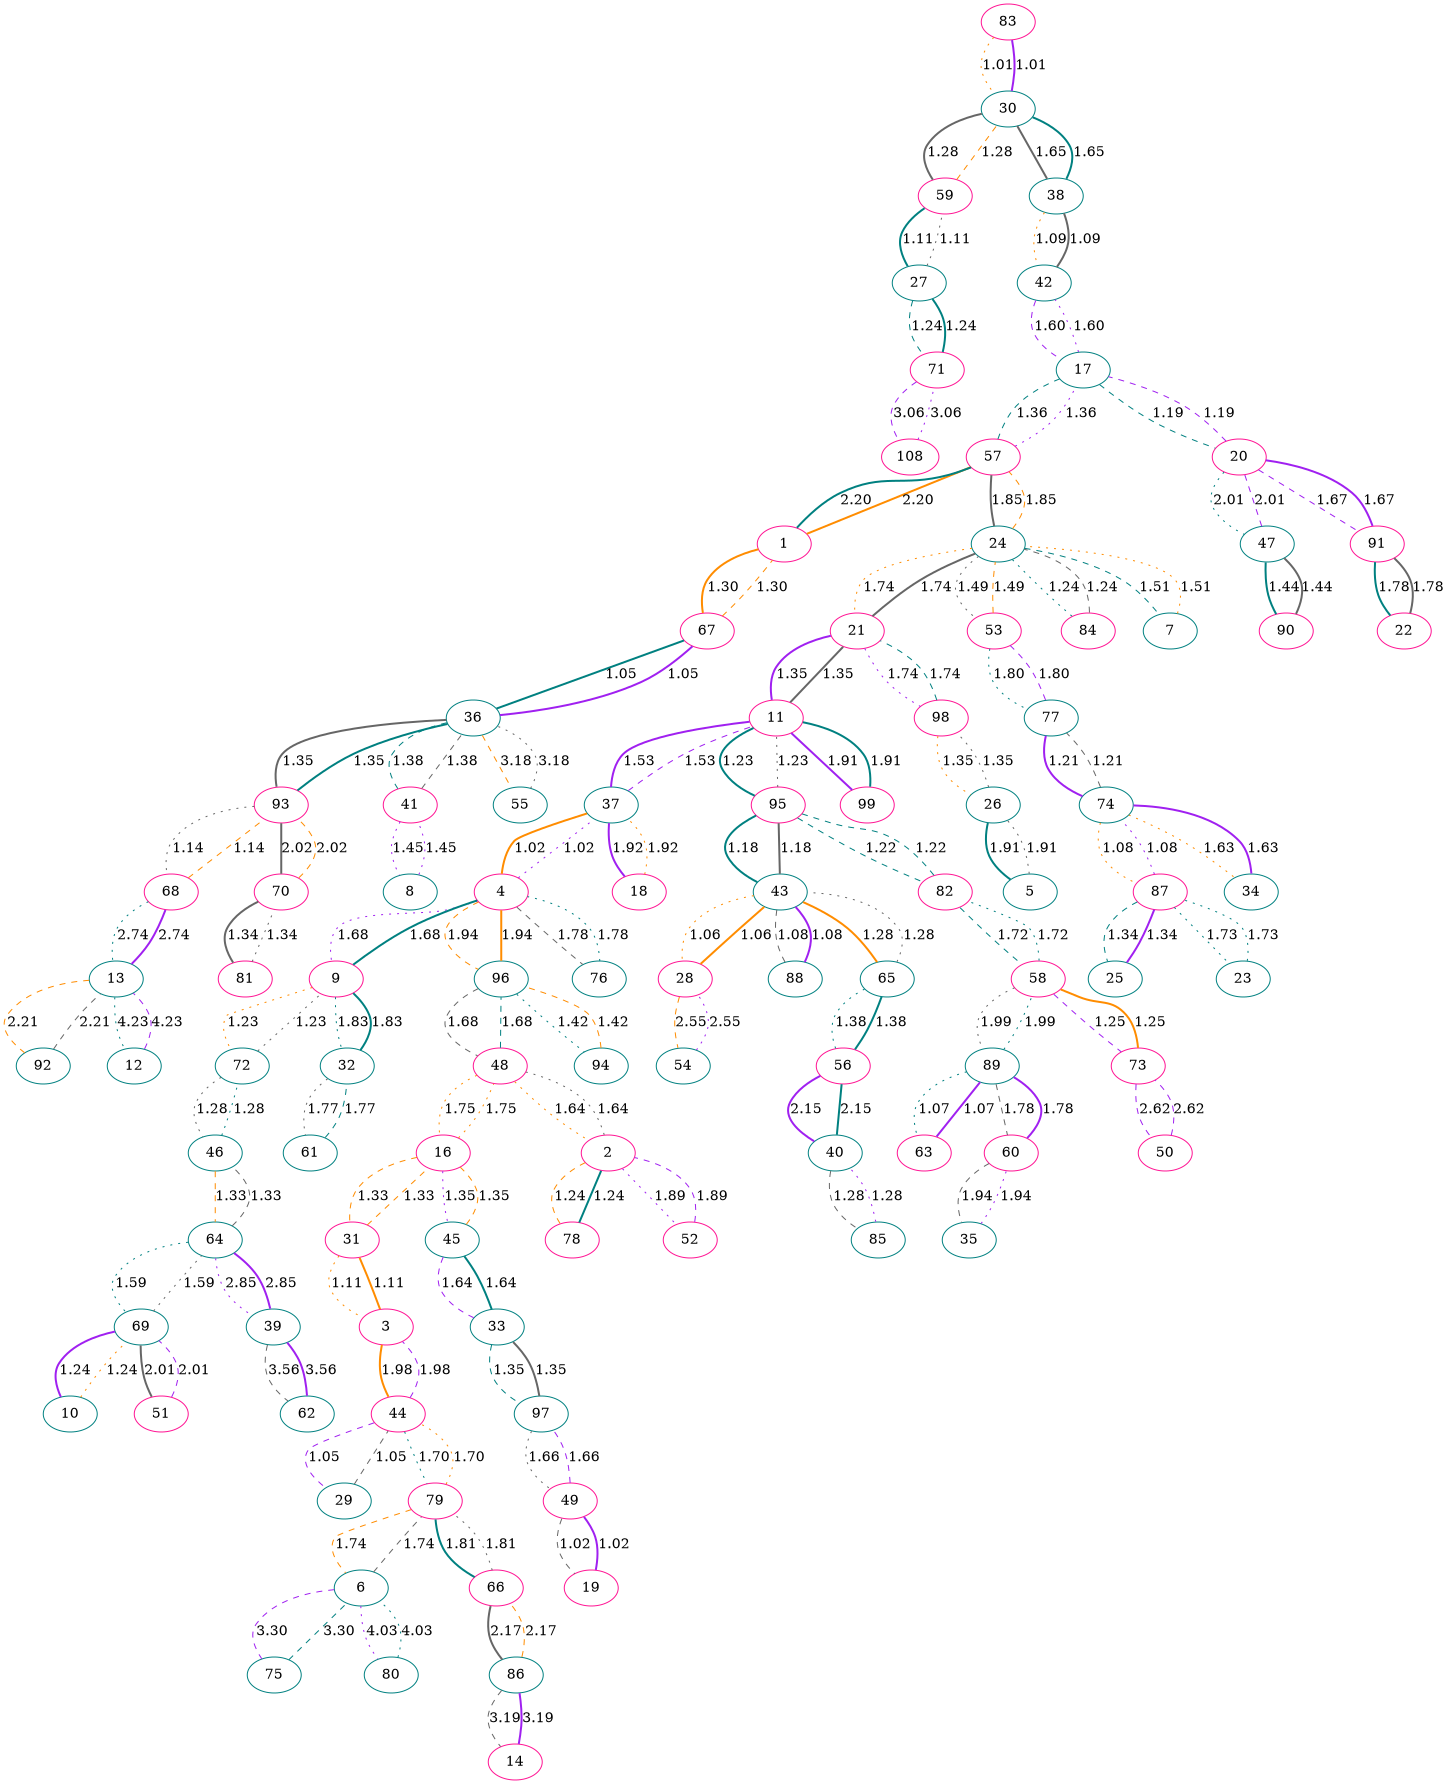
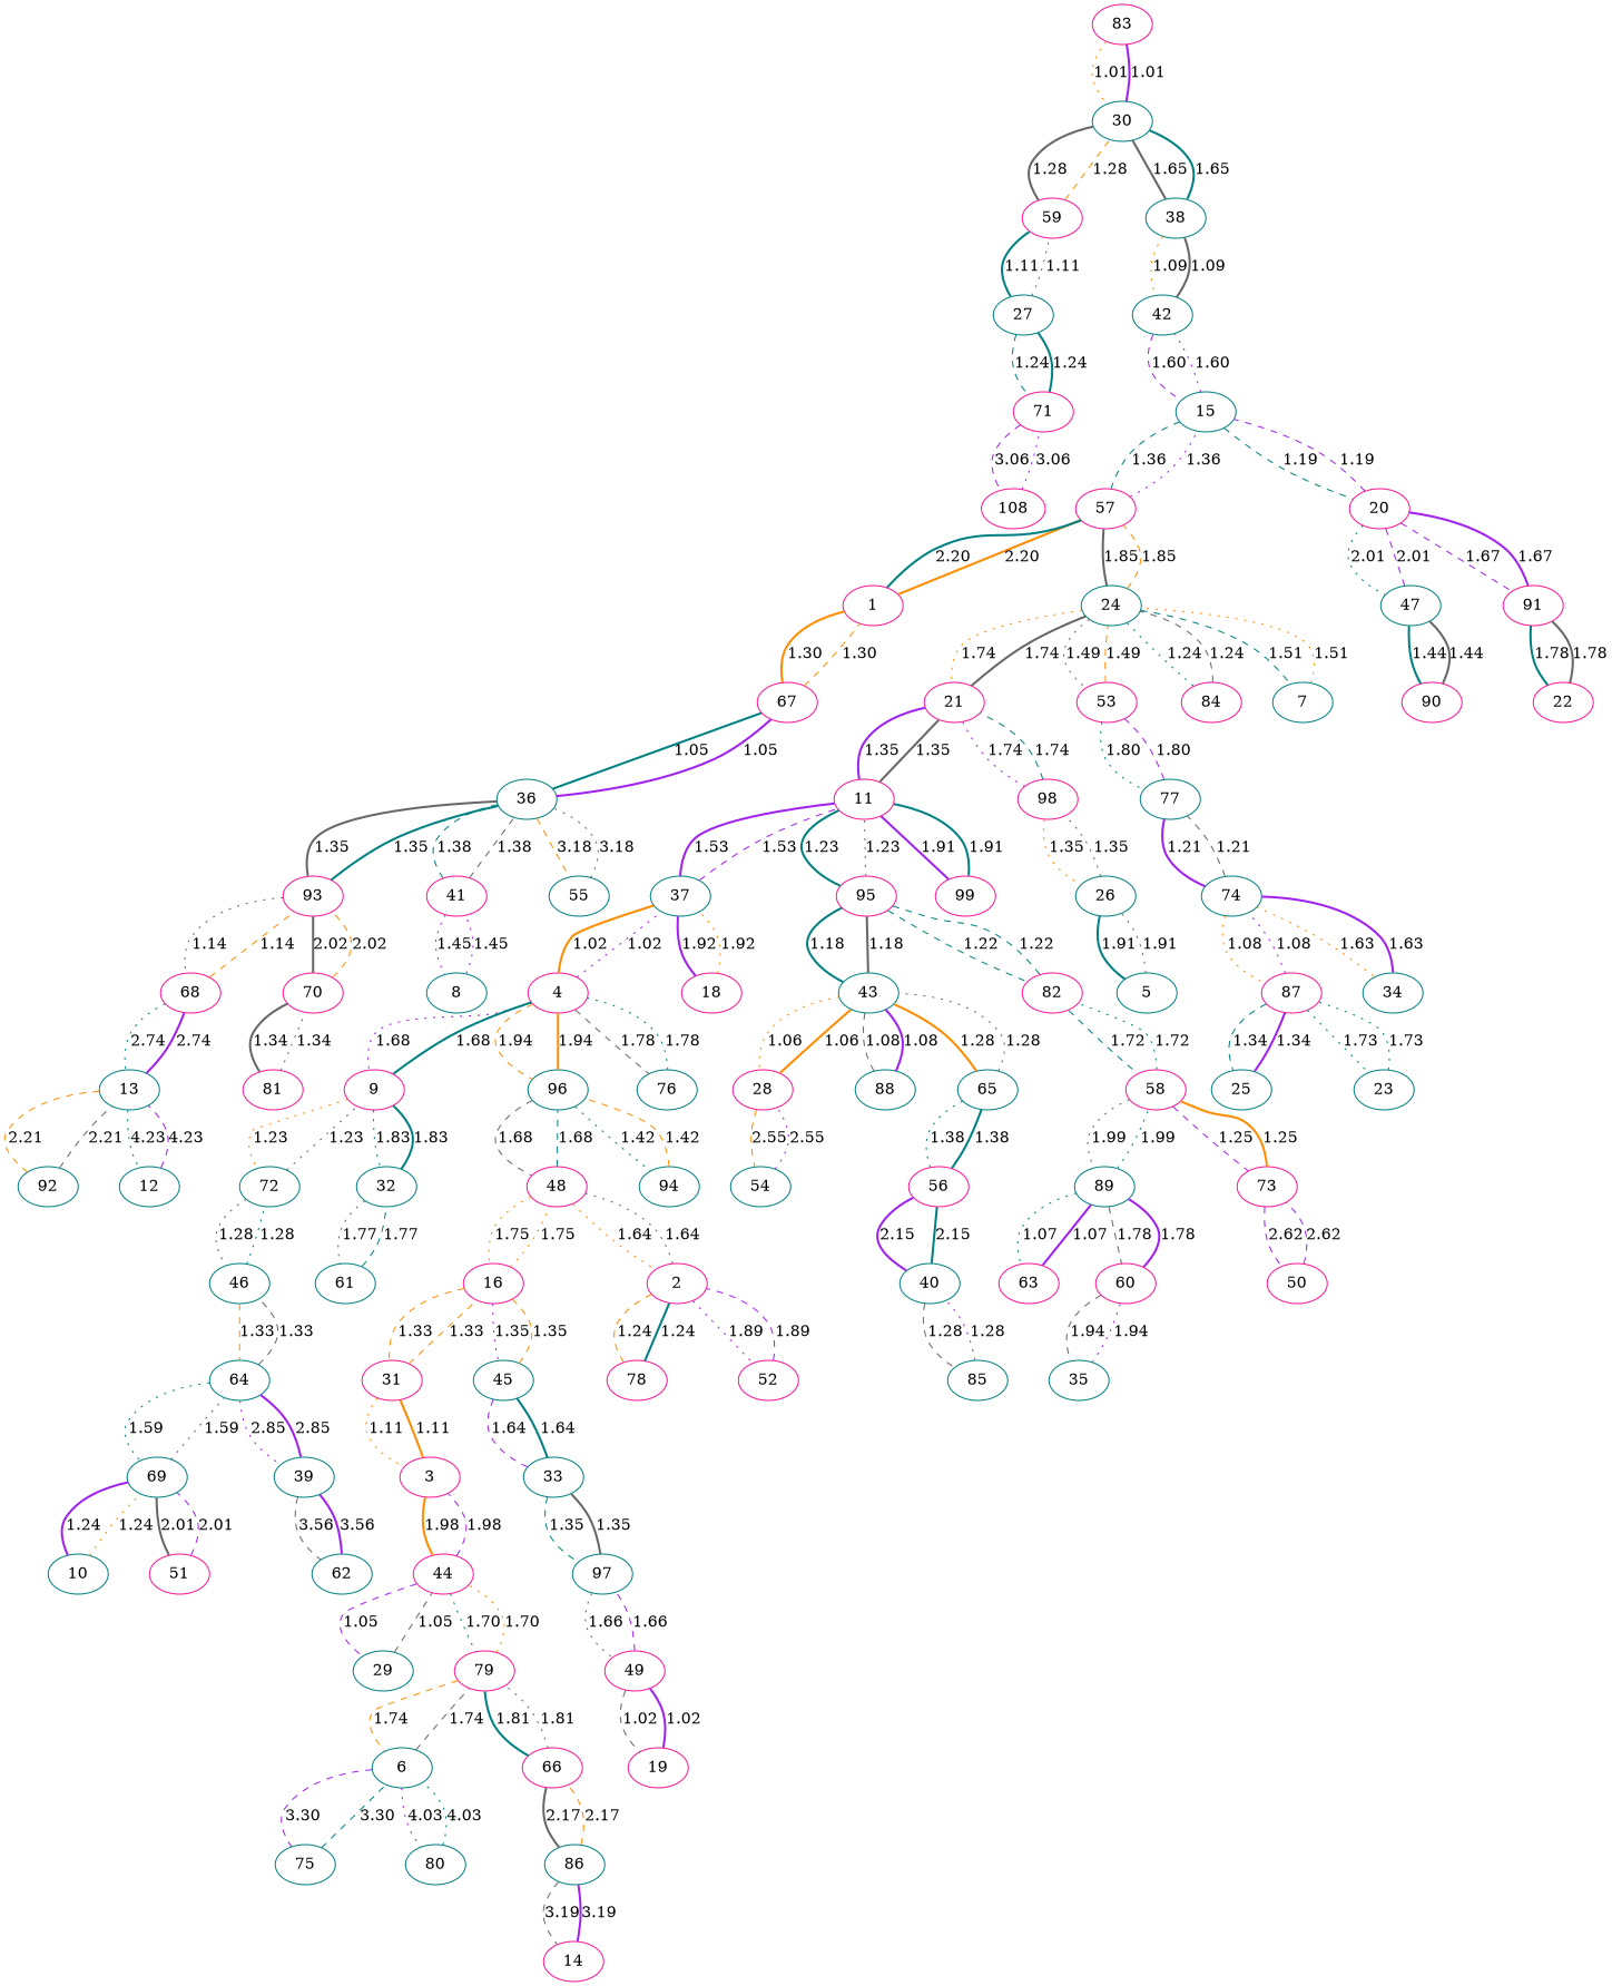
  graph {
    node [color=teal]
    edge [color=purple style=dotted]
    83 [color=deeppink]
    30
    59 [color=deeppink]
    38
    27
    42
    4 [color=deeppink]
    37
    9 [color=deeppink]
    96
    76
    11 [color=deeppink]
    18 [color=deeppink]
    72
    32
    48 [color=deeppink]
    94
    95 [color=deeppink]
    21 [color=deeppink]
    99 [color=deeppink]
    19 [color=deeppink]
    49 [color=deeppink]
    97
    33
    71 [color=deeppink]
    44 [color=deeppink]
    29
    3 [color=deeppink]
    79 [color=deeppink]
    31 [color=deeppink]
    6
    66 [color=deeppink]
    67 [color=deeppink]
    36
    93 [color=deeppink]
    41 [color=deeppink]
    55
    1 [color=deeppink]
    68 [color=deeppink]
    70 [color=deeppink]
    8
    57 [color=deeppink]
    28 [color=deeppink]
    43
    54
    88
    65
    82 [color=deeppink]
    56 [color=deeppink]
    63 [color=deeppink]
    89
    58 [color=deeppink]
    60 [color=deeppink]
    73 [color=deeppink]
    35
    87 [color=deeppink]
    74
    77
    34
    25
    23
    53 [color=deeppink]
-   17
+   17 [label=15]
    20 [color=deeppink]
    16 [color=deeppink]
    45
    n67 [color=deeppink label=108]
    13
    92
    12
    81 [color=deeppink]
    47
    91 [color=deeppink]
    24
    90 [color=deeppink]
    22 [color=deeppink]
    98 [color=deeppink]
    46
    61
    64
    2 [color=deeppink]
    78 [color=deeppink]
    52 [color=deeppink]
    10
    69
    51 [color=deeppink]
    39
    84 [color=deeppink]
    7
    50 [color=deeppink]
    40
    85
    62
    26
    5
    75
    80
    86
    14 [color=deeppink]
    83 -- 30 [color=darkorange label=1.01]
    30 -- 83 [label=1.01 style=bold]
    30 -- 59 [color=gray40 label=1.28 style=bold]
    30 -- 38 [color=gray40 label=1.65 style=bold]
    59 -- 30 [color=darkorange label=1.28 style=dashed]
    59 -- 27 [color=teal label=1.11 style=bold]
    38 -- 30 [color=teal label=1.65 style=bold]
    38 -- 42 [color=darkorange label=1.09]
    27 -- 59 [color=gray40 label=1.11]
    27 -- 71 [color=teal label=1.24 style=dashed]
    42 -- 38 [color=gray40 label=1.09 style=bold]
    42 -- 17 [label=1.60 style=dashed]
    4 -- 37 [label=1.02]
    4 -- 9 [label=1.68]
    4 -- 96 [color=darkorange label=1.94 style=dashed]
    4 -- 76 [color=gray40 label=1.78 style=dashed]
    37 -- 4 [color=darkorange label=1.02 style=bold]
    37 -- 11 [label=1.53 style=dashed]
    37 -- 18 [label=1.92 style=bold]
    9 -- 4 [color=teal label=1.68 style=bold]
    9 -- 72 [color=darkorange label=1.23]
    9 -- 32 [color=teal label=1.83]
    96 -- 4 [color=darkorange label=1.94 style=bold]
    96 -- 48 [color=gray40 label=1.68 style=dashed]
    96 -- 94 [color=teal label=1.42]
    76 -- 4 [color=teal label=1.78]
    11 -- 37 [label=1.53 style=bold]
    11 -- 95 [color=teal label=1.23 style=bold]
    11 -- 21 [color=gray40 label=1.35 style=bold]
    11 -- 99 [label=1.91 style=bold]
    18 -- 37 [color=darkorange label=1.92]
    72 -- 9 [color=gray40 label=1.23]
    72 -- 46 [color=gray40 label=1.28]
    32 -- 9 [color=teal label=1.83 style=bold]
    32 -- 61 [color=gray40 label=1.77]
    48 -- 96 [color=teal label=1.68 style=dashed]
    48 -- 16 [color=darkorange label=1.75]
    48 -- 2 [color=darkorange label=1.64]
    94 -- 96 [color=darkorange label=1.42 style=dashed]
    95 -- 11 [color=gray40 label=1.23]
    95 -- 43 [color=teal label=1.18 style=bold]
    95 -- 82 [color=teal label=1.22 style=dashed]
    21 -- 11 [label=1.35 style=bold]
    21 -- 24 [color=gray40 label=1.74 style=bold]
    21 -- 98 [label=1.74]
    99 -- 11 [color=teal label=1.91 style=bold]
    19 -- 49 [label=1.02 style=bold]
    49 -- 19 [color=gray40 label=1.02 style=dashed]
    49 -- 97 [label=1.66 style=dashed]
    97 -- 49 [color=gray40 label=1.66]
    97 -- 33 [color=gray40 label=1.35 style=bold]
    33 -- 97 [color=teal label=1.35 style=dashed]
    33 -- 45 [color=teal label=1.64 style=bold]
    71 -- 27 [color=teal label=1.24 style=bold]
    71 -- n67 [label=3.06 style=dashed]
    44 -- 29 [label=1.05 style=dashed]
    44 -- 3 [label=1.98 style=dashed]
    44 -- 79 [color=teal label=1.70]
    29 -- 44 [color=gray40 label=1.05 style=dashed]
    3 -- 44 [color=darkorange label=1.98 style=bold]
    3 -- 31 [color=darkorange label=1.11 style=bold]
    79 -- 44 [color=darkorange label=1.70]
    79 -- 6 [color=darkorange label=1.74 style=dashed]
    79 -- 66 [color=teal label=1.81 style=bold]
    31 -- 3 [color=darkorange label=1.11]
    31 -- 16 [color=darkorange label=1.33 style=dashed]
    6 -- 79 [color=gray40 label=1.74 style=dashed]
    6 -- 75 [label=3.30 style=dashed]
    6 -- 80 [label=4.03]
    66 -- 79 [color=gray40 label=1.81]
    66 -- 86 [color=gray40 label=2.17 style=bold]
    67 -- 36 [color=teal label=1.05 style=bold]
    67 -- 1 [color=darkorange label=1.30 style=dashed]
    36 -- 67 [label=1.05 style=bold]
    36 -- 93 [color=gray40 label=1.35 style=bold]
    36 -- 41 [color=teal label=1.38 style=dashed]
    36 -- 55 [color=darkorange label=3.18 style=dashed]
    93 -- 36 [color=teal label=1.35 style=bold]
    93 -- 68 [color=gray40 label=1.14]
    93 -- 70 [color=gray40 label=2.02 style=bold]
    41 -- 36 [color=gray40 label=1.38 style=dashed]
    41 -- 8 [label=1.45]
    55 -- 36 [color=gray40 label=3.18]
    1 -- 67 [color=darkorange label=1.30 style=bold]
    1 -- 57 [color=darkorange label=2.20 style=bold]
    68 -- 93 [color=darkorange label=1.14 style=dashed]
    68 -- 13 [color=teal label=2.74]
    70 -- 93 [color=darkorange label=2.02 style=dashed]
    70 -- 81 [color=gray40 label=1.34 style=bold]
    8 -- 41 [label=1.45]
    57 -- 1 [color=teal label=2.20 style=bold]
    57 -- 17 [label=1.36]
    57 -- 24 [color=gray40 label=1.85 style=bold]
    28 -- 43 [color=darkorange label=1.06 style=bold]
    28 -- 54 [color=darkorange label=2.55 style=dashed]
    43 -- 95 [color=gray40 label=1.18 style=bold]
    43 -- 28 [color=darkorange label=1.06]
    43 -- 88 [color=gray40 label=1.08 style=dashed]
    43 -- 65 [color=darkorange label=1.28 style=bold]
    54 -- 28 [label=2.55]
    88 -- 43 [label=1.08 style=bold]
    65 -- 43 [color=gray40 label=1.28]
    65 -- 56 [color=teal label=1.38]
    82 -- 95 [color=teal label=1.22 style=dashed]
    82 -- 58 [color=teal label=1.72 style=dashed]
    56 -- 65 [color=teal label=1.38 style=bold]
    56 -- 40 [label=2.15 style=bold]
    63 -- 89 [label=1.07 style=bold]
    89 -- 63 [color=teal label=1.07]
    89 -- 58 [color=teal label=1.99]
    89 -- 60 [color=gray40 label=1.78 style=dashed]
    58 -- 82 [color=teal label=1.72]
    58 -- 89 [color=gray40 label=1.99]
    58 -- 73 [label=1.25 style=dashed]
    60 -- 89 [label=1.78 style=bold]
    60 -- 35 [color=gray40 label=1.94 style=dashed]
    73 -- 58 [color=darkorange label=1.25 style=bold]
    73 -- 50 [label=2.62 style=dashed]
    35 -- 60 [label=1.94]
    87 -- 74 [label=1.08]
    87 -- 25 [color=teal label=1.34 style=dashed]
    87 -- 23 [color=teal label=1.73]
    74 -- 87 [color=darkorange label=1.08]
    74 -- 77 [color=gray40 label=1.21 style=dashed]
    74 -- 34 [color=darkorange label=1.63]
    77 -- 74 [label=1.21 style=bold]
    77 -- 53 [label=1.80 style=dashed]
    34 -- 74 [label=1.63 style=bold]
    25 -- 87 [label=1.34 style=bold]
    23 -- 87 [color=teal label=1.73]
    53 -- 77 [color=teal label=1.80]
    53 -- 24 [color=darkorange label=1.49 style=dashed]
    17 -- 42 [label=1.60]
    17 -- 57 [color=teal label=1.36 style=dashed]
    17 -- 20 [color=teal label=1.19 style=dashed]
    20 -- 17 [label=1.19 style=dashed]
    20 -- 47 [color=teal label=2.01]
    20 -- 91 [label=1.67 style=dashed]
    16 -- 48 [color=darkorange label=1.75]
    16 -- 31 [color=darkorange label=1.33 style=dashed]
    16 -- 45 [label=1.35]
    45 -- 33 [label=1.64 style=dashed]
    45 -- 16 [color=darkorange label=1.35 style=dashed]
    n67 -- 71 [label=3.06]
    13 -- 68 [label=2.74 style=bold]
    13 -- 92 [color=darkorange label=2.21 style=dashed]
    13 -- 12 [color=teal label=4.23]
    92 -- 13 [color=gray40 label=2.21 style=dashed]
    12 -- 13 [label=4.23 style=dashed]
    81 -- 70 [color=gray40 label=1.34]
    47 -- 20 [label=2.01 style=dashed]
    47 -- 90 [color=teal label=1.44 style=bold]
    91 -- 20 [label=1.67 style=bold]
    91 -- 22 [color=teal label=1.78 style=bold]
    24 -- 21 [color=darkorange label=1.74]
    24 -- 57 [color=darkorange label=1.85 style=dashed]
    24 -- 53 [color=gray40 label=1.49]
    24 -- 84 [color=teal label=1.24]
    24 -- 7 [color=teal label=1.51 style=dashed]
    90 -- 47 [color=gray40 label=1.44 style=bold]
    22 -- 91 [color=gray40 label=1.78 style=bold]
    98 -- 21 [color=teal label=1.74 style=dashed]
    98 -- 26 [color=darkorange label=1.35]
    46 -- 72 [color=teal label=1.28]
    46 -- 64 [color=darkorange label=1.33 style=dashed]
    61 -- 32 [color=teal label=1.77 style=dashed]
    64 -- 46 [color=gray40 label=1.33 style=dashed]
    64 -- 69 [color=teal label=1.59]
    64 -- 39 [label=2.85]
    2 -- 48 [color=gray40 label=1.64]
    2 -- 78 [color=darkorange label=1.24 style=dashed]
    2 -- 52 [label=1.89]
    78 -- 2 [color=teal label=1.24 style=bold]
    52 -- 2 [label=1.89 style=dashed]
    10 -- 69 [color=darkorange label=1.24]
    69 -- 64 [color=gray40 label=1.59]
    69 -- 10 [label=1.24 style=bold]
    69 -- 51 [color=gray40 label=2.01 style=bold]
    51 -- 69 [label=2.01 style=dashed]
    39 -- 64 [label=2.85 style=bold]
    39 -- 62 [color=gray40 label=3.56 style=dashed]
    84 -- 24 [color=gray40 label=1.24 style=dashed]
    7 -- 24 [color=darkorange label=1.51]
    50 -- 73 [label=2.62 style=dashed]
    40 -- 56 [color=teal label=2.15 style=bold]
    40 -- 85 [color=gray40 label=1.28 style=dashed]
    85 -- 40 [label=1.28]
    62 -- 39 [label=3.56 style=bold]
    26 -- 98 [color=gray40 label=1.35]
    26 -- 5 [color=teal label=1.91 style=bold]
    5 -- 26 [color=gray40 label=1.91]
    75 -- 6 [color=teal label=3.30 style=dashed]
    80 -- 6 [color=teal label=4.03]
    86 -- 66 [color=darkorange label=2.17 style=dashed]
    86 -- 14 [color=gray40 label=3.19 style=dashed]
    14 -- 86 [label=3.19 style=bold]
  }
